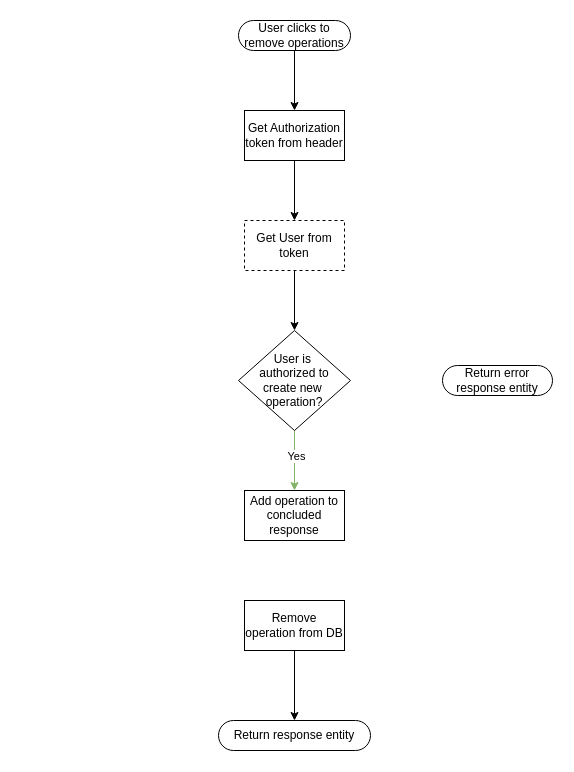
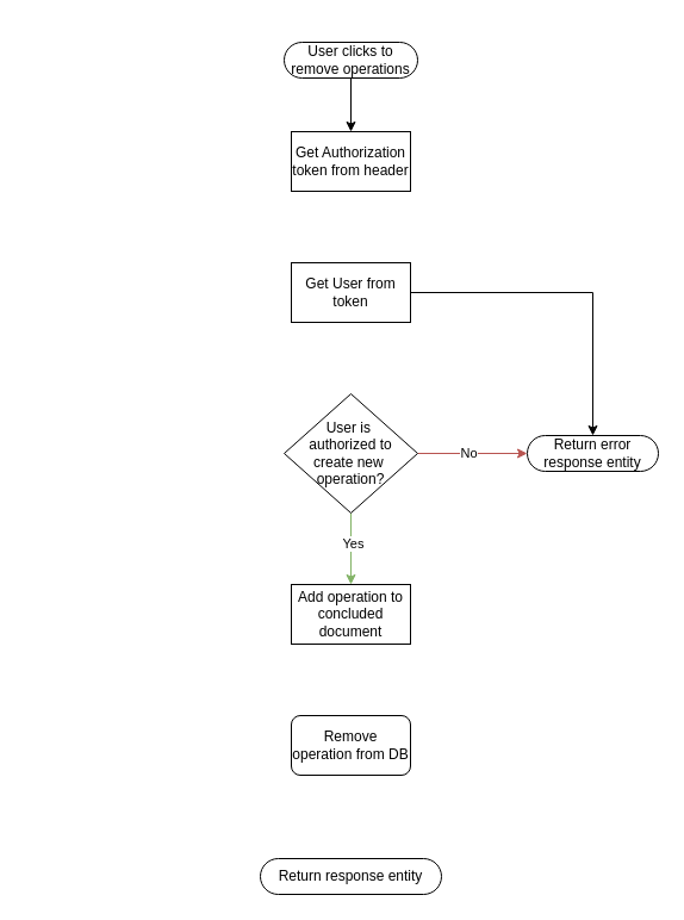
  <mxCell id="0" />
  <mxCell id="1" parent="0" />
  <mxCell id="2" style="edgeStyle=orthogonalEdgeStyle;rounded=0;orthogonalLoop=1;jettySize=auto;html=1;entryX=0.5;entryY=0.5;entryDx=0;entryDy=-15;entryPerimeter=0;" parent="1" edge="1"><mxGeometry relative="1" as="geometry"><mxPoint x="294" y="510" as="targetPoint" /></mxGeometry></mxCell>
  <mxCell id="3" style="edgeStyle=orthogonalEdgeStyle;rounded=0;orthogonalLoop=1;jettySize=auto;html=1;" parent="1" edge="1"><mxGeometry relative="1" as="geometry"><mxPoint x="20" y="690" as="sourcePoint" /></mxGeometry></mxCell>
  <mxCell id="4" style="edgeStyle=orthogonalEdgeStyle;rounded=0;orthogonalLoop=1;jettySize=auto;html=1;" edge="1" parent="1" source="5" target="8"><mxGeometry relative="1" as="geometry" /></mxCell>
- <mxCell id="5" value="&lt;div&gt;User clicks to remove operations&lt;/div&gt;" style="html=1;dashed=0;whiteSpace=wrap;shape=mxgraph.dfd.start" vertex="1" parent="1"><mxGeometry x="238" y="20" width="112" height="30" as="geometry" /></mxCell>
+ <mxCell id="5" value="&lt;div&gt;User clicks to remove operations&lt;/div&gt;" style="html=1;dashed=0;whiteSpace=wrap;shape=mxgraph.dfd.start" vertex="1" parent="1"><mxGeometry x="238" y="35" width="112" height="30" as="geometry" /></mxCell>
  <mxCell id="6" value="&lt;div&gt;Return response entity&lt;/div&gt;" style="html=1;dashed=0;whiteSpace=wrap;shape=mxgraph.dfd.start" vertex="1" parent="1"><mxGeometry x="218" y="720" width="152" height="30" as="geometry" /></mxCell>
- <mxCell id="7" style="edgeStyle=orthogonalEdgeStyle;rounded=0;orthogonalLoop=1;jettySize=auto;html=1;" edge="1" parent="1" source="8" target="15"><mxGeometry relative="1" as="geometry" /></mxCell>
  <mxCell id="8" value="Get Authorization token from header" style="html=1;dashed=0;whiteSpace=wrap;" vertex="1" parent="1"><mxGeometry x="244" y="110" width="100" height="50" as="geometry" /></mxCell>
  <mxCell id="9" style="edgeStyle=orthogonalEdgeStyle;rounded=0;orthogonalLoop=1;jettySize=auto;html=1;fillColor=#d5e8d4;strokeColor=#82b366;" edge="1" parent="1" source="13" target="18"><mxGeometry relative="1" as="geometry"><mxPoint x="330" y="490" as="targetPoint" /></mxGeometry></mxCell>
  <mxCell id="10" value="Yes" style="edgeLabel;html=1;align=center;verticalAlign=middle;resizable=0;points=[];" vertex="1" connectable="0" parent="9"><mxGeometry x="-0.172" y="1" relative="1" as="geometry"><mxPoint as="offset" /></mxGeometry></mxCell>
+ <mxCell id="11" style="edgeStyle=orthogonalEdgeStyle;rounded=0;orthogonalLoop=1;jettySize=auto;html=1;fillColor=#f8cecc;strokeColor=#b85450;" edge="1" parent="1" source="13" target="16"><mxGeometry relative="1" as="geometry" /></mxCell>
+ <mxCell id="12" value="No" style="edgeLabel;html=1;align=center;verticalAlign=middle;resizable=0;points=[];" vertex="1" connectable="0" parent="11"><mxGeometry x="-0.082" y="1" relative="1" as="geometry"><mxPoint as="offset" /></mxGeometry></mxCell>
  <mxCell id="13" value="&lt;div&gt;User&amp;nbsp;is&amp;nbsp;&lt;/div&gt;&lt;div&gt;authorized to create&amp;nbsp;new&amp;nbsp;&lt;/div&gt;&lt;div&gt;operation?&lt;/div&gt;" style="shape=rhombus;html=1;dashed=0;whiteSpace=wrap;perimeter=rhombusPerimeter;" vertex="1" parent="1"><mxGeometry x="238" y="330" width="112" height="100" as="geometry" /></mxCell>
- <mxCell id="14" style="edgeStyle=orthogonalEdgeStyle;rounded=0;orthogonalLoop=1;jettySize=auto;html=1;" edge="1" parent="1" source="15" target="13"><mxGeometry relative="1" as="geometry" /></mxCell>
- <mxCell id="15" value="Get User from token" style="html=1;dashed=1;whiteSpace=wrap;" vertex="1" parent="1"><mxGeometry x="244" y="220" width="100" height="50" as="geometry" /></mxCell>
+ <mxCell id="14" style="edgeStyle=orthogonalEdgeStyle;rounded=0;orthogonalLoop=1;jettySize=auto;html=1;" edge="1" parent="1" source="15" target="16"><mxGeometry relative="1" as="geometry" /></mxCell>
+ <mxCell id="15" value="Get User from token" style="html=1;dashed=0;whiteSpace=wrap;" vertex="1" parent="1"><mxGeometry x="244" y="220" width="100" height="50" as="geometry" /></mxCell>
  <mxCell id="16" value="Return error response entity" style="html=1;dashed=0;whiteSpace=wrap;shape=mxgraph.dfd.start" vertex="1" parent="1"><mxGeometry x="442" y="365" width="110" height="30" as="geometry" /></mxCell>
  <mxCell id="17" style="edgeStyle=orthogonalEdgeStyle;rounded=0;orthogonalLoop=1;jettySize=auto;html=1;" edge="1" parent="1"><mxGeometry relative="1" as="geometry"><mxPoint x="294" y="540" as="sourcePoint" /></mxGeometry></mxCell>
- <mxCell id="18" value="Add operation to concluded response" style="html=1;dashed=0;whiteSpace=wrap;" vertex="1" parent="1"><mxGeometry x="244" y="490" width="100" height="50" as="geometry" /></mxCell>
- <mxCell id="19" style="edgeStyle=orthogonalEdgeStyle;rounded=0;orthogonalLoop=1;jettySize=auto;html=1;" edge="1" parent="1" source="20" target="6"><mxGeometry relative="1" as="geometry" /></mxCell>
- <mxCell id="20" value="Remove operation from DB" style="html=1;dashed=0;whiteSpace=wrap;" vertex="1" parent="1"><mxGeometry x="244" y="600" width="100" height="50" as="geometry" /></mxCell>
+ <mxCell id="18" value="Add operation to concluded document" style="html=1;dashed=0;whiteSpace=wrap;" vertex="1" parent="1"><mxGeometry x="244" y="490" width="100" height="50" as="geometry" /></mxCell>
+ <mxCell id="20" value="Remove operation from DB" style="html=1;dashed=0;whiteSpace=wrap;rounded=1;" vertex="1" parent="1"><mxGeometry x="244" y="600" width="100" height="50" as="geometry" /></mxCell>
